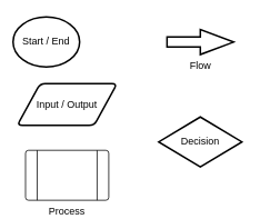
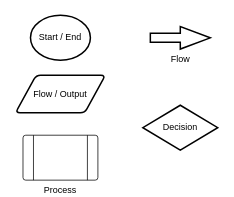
  <mxCell id="0" />
  <mxCell id="1" parent="0" />
- <mxCell id="2" value="Input / Output" style="shape=parallelogram;html=1;strokeWidth=2;perimeter=parallelogramPerimeter;whiteSpace=wrap;rounded=1;arcSize=12;size=0.23;" vertex="1" parent="1"><mxGeometry x="20" y="100" width="120" height="50" as="geometry" /></mxCell>
- <mxCell id="3" value="Start / End" style="strokeWidth=2;html=1;shape=mxgraph.flowchart.start_1;whiteSpace=wrap;" vertex="1" parent="1"><mxGeometry x="15" y="20" width="80" height="60" as="geometry" /></mxCell>
+ <mxCell id="2" value="Flow / Output" style="shape=parallelogram;html=1;strokeWidth=2;perimeter=parallelogramPerimeter;whiteSpace=wrap;rounded=1;arcSize=12;size=0.23;" vertex="1" parent="1"><mxGeometry x="20" y="100" width="120" height="50" as="geometry" /></mxCell>
+ <mxCell id="3" value="Start / End" style="strokeWidth=2;html=1;shape=mxgraph.flowchart.start_1;whiteSpace=wrap;" vertex="1" parent="1"><mxGeometry x="40" y="20" width="80" height="60" as="geometry" /></mxCell>
  <mxCell id="4" value="Process" style="verticalLabelPosition=bottom;verticalAlign=top;html=1;shape=process;whiteSpace=wrap;rounded=1;size=0.14;arcSize=6;" vertex="1" parent="1"><mxGeometry x="30" y="180" width="100" height="60" as="geometry" /></mxCell>
  <mxCell id="5" value="Decision" style="strokeWidth=2;html=1;shape=mxgraph.flowchart.decision;whiteSpace=wrap;" vertex="1" parent="1"><mxGeometry x="190" y="140" width="100" height="60" as="geometry" /></mxCell>
  <mxCell id="6" value="Flow" style="verticalLabelPosition=bottom;verticalAlign=top;html=1;strokeWidth=2;shape=mxgraph.arrows2.arrow;dy=0.6;dx=40;notch=0;" vertex="1" parent="1"><mxGeometry x="200" y="35" width="80" height="30" as="geometry" /></mxCell>
